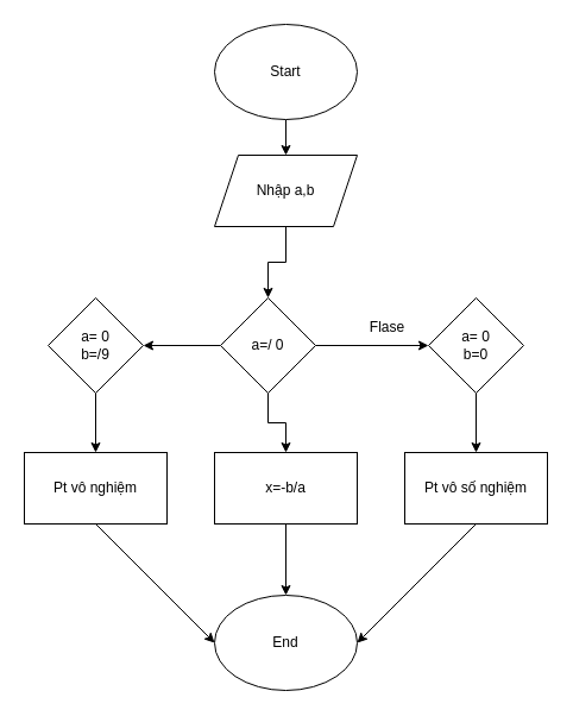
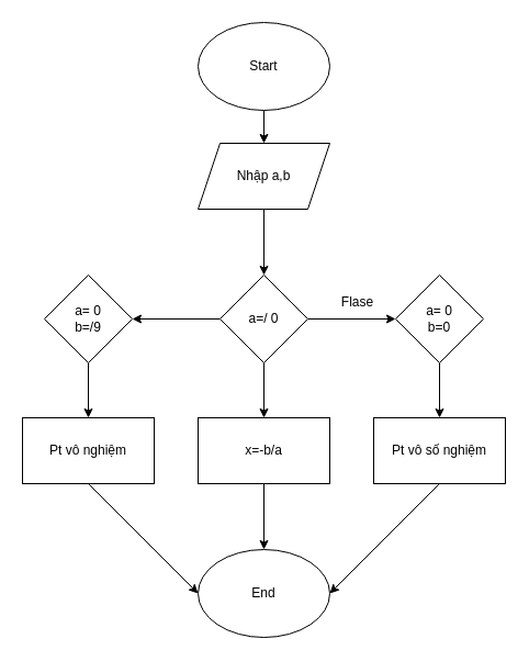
  <mxCell id="0" />
  <mxCell id="1" parent="0" />
  <mxCell id="2" value="" style="edgeStyle=orthogonalEdgeStyle;rounded=0;orthogonalLoop=1;jettySize=auto;html=1;" edge="1" parent="1" source="3" target="5"><mxGeometry relative="1" as="geometry" /></mxCell>
  <mxCell id="3" value="Start" style="ellipse;whiteSpace=wrap;html=1;" vertex="1" parent="1"><mxGeometry x="180" y="20" width="120" height="80" as="geometry" /></mxCell>
  <mxCell id="4" value="" style="edgeStyle=orthogonalEdgeStyle;rounded=0;orthogonalLoop=1;jettySize=auto;html=1;" edge="1" parent="1" source="5" target="9"><mxGeometry relative="1" as="geometry" /></mxCell>
  <mxCell id="5" value="Nhập a,b" style="shape=parallelogram;perimeter=parallelogramPerimeter;whiteSpace=wrap;html=1;fixedSize=1;" vertex="1" parent="1"><mxGeometry x="180" y="130" width="120" height="60" as="geometry" /></mxCell>
  <mxCell id="6" value="" style="edgeStyle=orthogonalEdgeStyle;rounded=0;orthogonalLoop=1;jettySize=auto;html=1;" edge="1" parent="1" source="9" target="11"><mxGeometry relative="1" as="geometry" /></mxCell>
  <mxCell id="7" value="" style="edgeStyle=orthogonalEdgeStyle;rounded=0;orthogonalLoop=1;jettySize=auto;html=1;" edge="1" parent="1" source="9" target="15"><mxGeometry relative="1" as="geometry" /></mxCell>
  <mxCell id="8" value="" style="edgeStyle=orthogonalEdgeStyle;rounded=0;orthogonalLoop=1;jettySize=auto;html=1;" edge="1" parent="1" source="9" target="17"><mxGeometry relative="1" as="geometry" /></mxCell>
- <mxCell id="9" value="a=/ 0" style="rhombus;whiteSpace=wrap;html=1;" vertex="1" parent="1"><mxGeometry x="185" y="250" width="80" height="80" as="geometry" /></mxCell>
+ <mxCell id="9" value="a=/ 0" style="rhombus;whiteSpace=wrap;html=1;" vertex="1" parent="1"><mxGeometry x="200" y="250" width="80" height="80" as="geometry" /></mxCell>
  <mxCell id="10" value="" style="edgeStyle=orthogonalEdgeStyle;rounded=0;orthogonalLoop=1;jettySize=auto;html=1;" edge="1" parent="1" source="11" target="19"><mxGeometry relative="1" as="geometry" /></mxCell>
  <mxCell id="11" value="x=-b/a" style="whiteSpace=wrap;html=1;" vertex="1" parent="1"><mxGeometry x="180" y="380" width="120" height="60" as="geometry" /></mxCell>
  <mxCell id="12" value="Pt vô số nghiệm" style="whiteSpace=wrap;html=1;" vertex="1" parent="1"><mxGeometry x="340" y="380" width="120" height="60" as="geometry" /></mxCell>
  <mxCell id="13" value="Flase" style="text;html=1;align=center;verticalAlign=middle;resizable=0;points=[];autosize=1;strokeColor=none;fillColor=none;" vertex="1" parent="1"><mxGeometry x="300" y="260" width="50" height="30" as="geometry" /></mxCell>
  <mxCell id="14" value="" style="edgeStyle=orthogonalEdgeStyle;rounded=0;orthogonalLoop=1;jettySize=auto;html=1;" edge="1" parent="1" source="15" target="12"><mxGeometry relative="1" as="geometry" /></mxCell>
  <mxCell id="15" value="a= 0&lt;div&gt;&lt;span style=&quot;background-color: initial;&quot;&gt;b=0&lt;/span&gt;&lt;/div&gt;" style="rhombus;whiteSpace=wrap;html=1;" vertex="1" parent="1"><mxGeometry x="360" y="250" width="80" height="80" as="geometry" /></mxCell>
  <mxCell id="16" value="" style="edgeStyle=orthogonalEdgeStyle;rounded=0;orthogonalLoop=1;jettySize=auto;html=1;" edge="1" parent="1" source="17" target="18"><mxGeometry relative="1" as="geometry" /></mxCell>
  <mxCell id="17" value="a= 0&lt;div&gt;b=/9&lt;/div&gt;" style="rhombus;whiteSpace=wrap;html=1;" vertex="1" parent="1"><mxGeometry x="40" y="250" width="80" height="80" as="geometry" /></mxCell>
  <mxCell id="18" value="Pt vô nghiệm" style="whiteSpace=wrap;html=1;" vertex="1" parent="1"><mxGeometry x="20" y="380" width="120" height="60" as="geometry" /></mxCell>
  <mxCell id="19" value="End" style="ellipse;whiteSpace=wrap;html=1;" vertex="1" parent="1"><mxGeometry x="180" y="500" width="120" height="80" as="geometry" /></mxCell>
  <mxCell id="20" value="" style="endArrow=classic;html=1;rounded=0;exitX=0.5;exitY=1;exitDx=0;exitDy=0;entryX=0;entryY=0.5;entryDx=0;entryDy=0;" edge="1" parent="1" source="18" target="19"><mxGeometry width="50" height="50" relative="1" as="geometry"><mxPoint x="210" y="350" as="sourcePoint" /><mxPoint x="260" y="300" as="targetPoint" /></mxGeometry></mxCell>
  <mxCell id="21" value="" style="endArrow=classic;html=1;rounded=0;exitX=0.5;exitY=1;exitDx=0;exitDy=0;entryX=1;entryY=0.5;entryDx=0;entryDy=0;" edge="1" parent="1" source="12" target="19"><mxGeometry width="50" height="50" relative="1" as="geometry"><mxPoint x="210" y="350" as="sourcePoint" /><mxPoint x="260" y="300" as="targetPoint" /></mxGeometry></mxCell>
